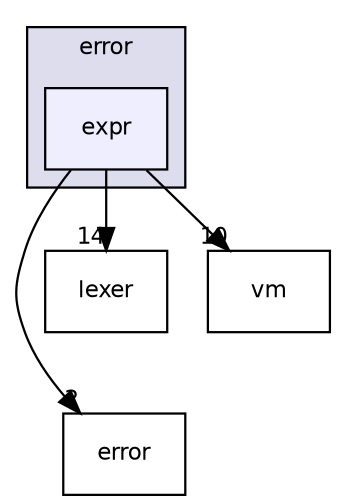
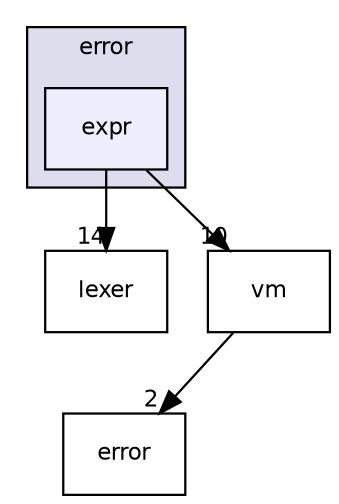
  digraph {
    compound=true
    node [fontname=Helvetica fontsize=10 shape=box]
    edge [labeldistance=1.5 labelfontname=Helvetica labelfontsize=10]
    n1 [fillcolor="#eeeeff" label=expr pencolor=black style=filled]
    n2 [label=error]
    n3 [label=lexer]
    n4 [label=vm]
    subgraph cluster_1 {
      bgcolor="#ddddee"
      fontname=Helvetica
      fontsize=10
      label=error
      pencolor=black
      n1
    }
-   n1 -> n2 [headlabel=2]
+   n4 -> n2 [headlabel=2]
    n1 -> n3 [headlabel=14]
    n1 -> n4 [headlabel=10]
  }
